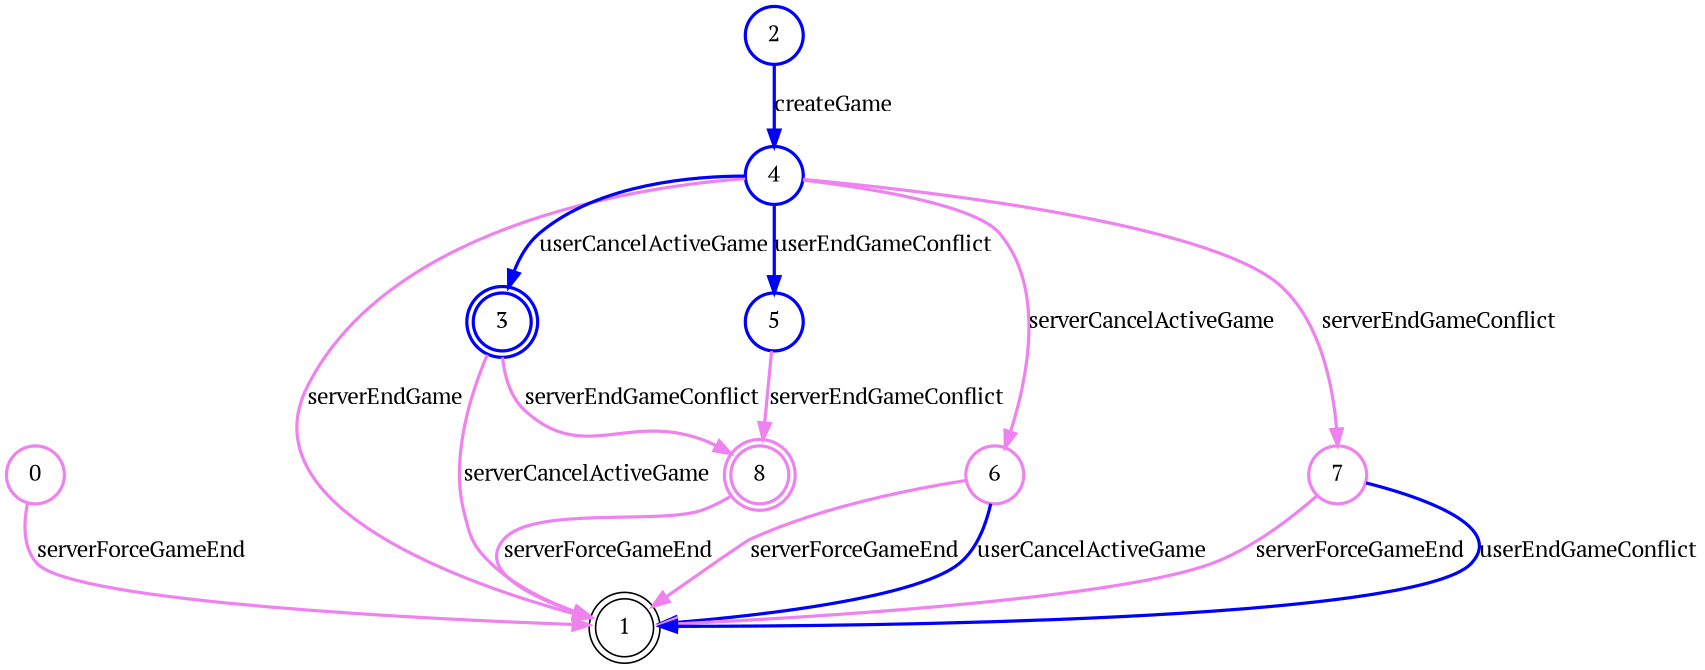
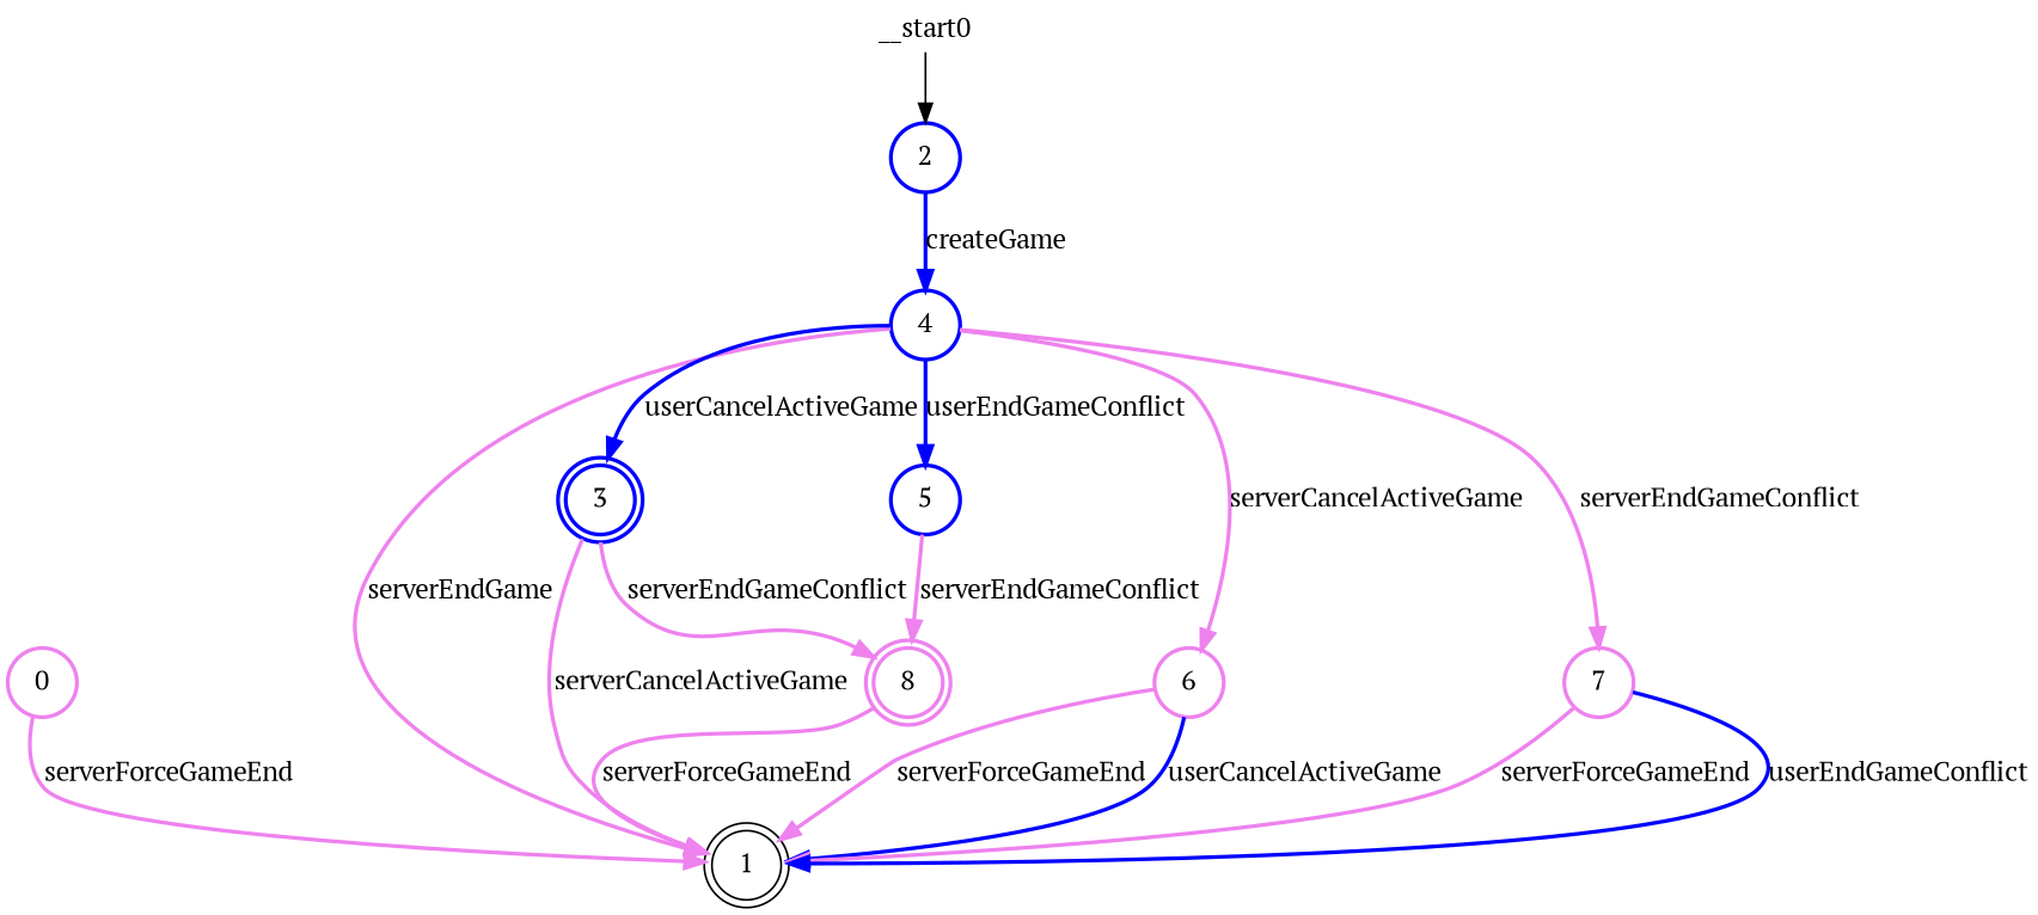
  digraph {
    fontname="PT Serif"
    node [color=violet fontname="PT Serif" shape=circle style=bold]
    edge [color=violet fontname="PT Serif" style=bold]
    n1 [label=0]
    n2 [label=1 shape=doublecircle color="" style=""]
    n3 [color=blue label=2]
    n4 [color=blue label=4]
    n5 [color=blue label=3 shape=doublecircle]
    n6 [color=blue label=5]
    n7 [label=6]
    n8 [label=7]
    n9 [label=8 shape=doublecircle]
+   __start0 [height=0 shape=none width=0 color="" style=""]
    n1 -> n2 [label=serverForceGameEnd]
    n3 -> n4 [color=blue label=createGame]
    n4 -> n2 [label=serverEndGame]
    n4 -> n5 [color=blue label=userCancelActiveGame]
    n4 -> n6 [color=blue label=userEndGameConflict]
    n4 -> n7 [label=serverCancelActiveGame]
    n4 -> n8 [label=serverEndGameConflict]
    n5 -> n2 [label=serverCancelActiveGame]
    n5 -> n9 [label=serverEndGameConflict]
    n6 -> n9 [label=serverEndGameConflict]
    n7 -> n2 [label=serverForceGameEnd]
    n7 -> n2 [color=blue label=userCancelActiveGame]
    n8 -> n2 [label=serverForceGameEnd]
    n8 -> n2 [color=blue label=userEndGameConflict]
    n9 -> n2 [label=serverForceGameEnd]
+   __start0 -> n3 [color="" style=""]
  }
